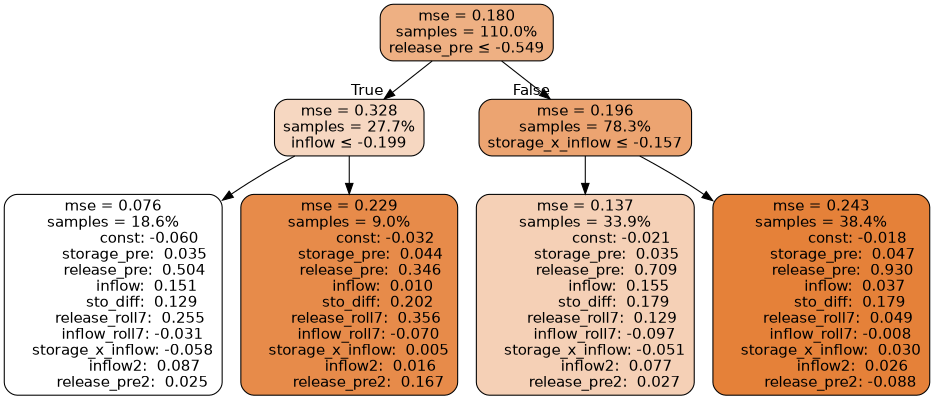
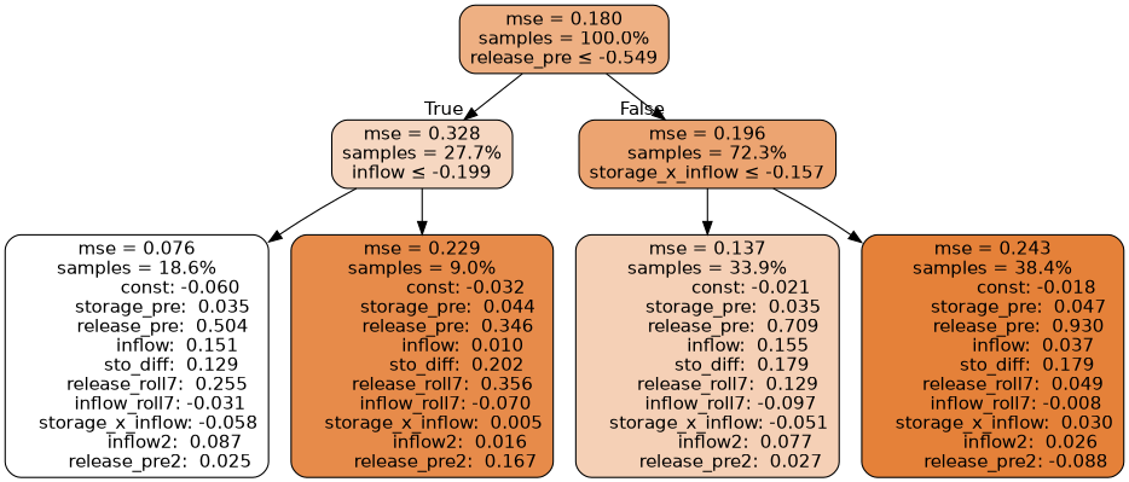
  digraph {
    fontname="DejaVu Sans"
    node [color=black fontname="DejaVu Sans" shape=rectangle style="filled, rounded"]
    edge [fontname="DejaVu Sans"]
-   n1 [fillcolor="#eeb083" label="mse = 0.180\nsamples = 110.0%\nrelease_pre &le; -0.549"]
+   n1 [fillcolor="#eeb083" label="mse = 0.180\nsamples = 100.0%\nrelease_pre &le; -0.549"]
    n2 [fillcolor="#f6d7c1" label="mse = 0.328\nsamples = 27.7%\ninflow &le; -0.199"]
-   n3 [fillcolor="#eca471" label="mse = 0.196\nsamples = 78.3%\nstorage_x_inflow &le; -0.157"]
+   n3 [fillcolor="#eca471" label="mse = 0.196\nsamples = 72.3%\nstorage_x_inflow &le; -0.157"]
    n4 [fillcolor="#ffffff" label="mse = 0.076\nsamples = 18.6%\n               const: -0.060\n         storage_pre:  0.035\n         release_pre:  0.504\n              inflow:  0.151\n            sto_diff:  0.129\n       release_roll7:  0.255\n        inflow_roll7: -0.031\n    storage_x_inflow: -0.058\n             inflow2:  0.087\n        release_pre2:  0.025"]
    n5 [fillcolor="#e78b4a" label="mse = 0.229\nsamples = 9.0%\n               const: -0.032\n         storage_pre:  0.044\n         release_pre:  0.346\n              inflow:  0.010\n            sto_diff:  0.202\n       release_roll7:  0.356\n        inflow_roll7: -0.070\n    storage_x_inflow:  0.005\n             inflow2:  0.016\n        release_pre2:  0.167"]
    n6 [fillcolor="#f5d0b6" label="mse = 0.137\nsamples = 33.9%\n               const: -0.021\n         storage_pre:  0.035\n         release_pre:  0.709\n              inflow:  0.155\n            sto_diff:  0.179\n       release_roll7:  0.129\n        inflow_roll7: -0.097\n    storage_x_inflow: -0.051\n             inflow2:  0.077\n        release_pre2:  0.027"]
    n7 [fillcolor="#e58139" label="mse = 0.243\nsamples = 38.4%\n               const: -0.018\n         storage_pre:  0.047\n         release_pre:  0.930\n              inflow:  0.037\n            sto_diff:  0.179\n       release_roll7:  0.049\n        inflow_roll7: -0.008\n    storage_x_inflow:  0.030\n             inflow2:  0.026\n        release_pre2: -0.088"]
    n1 -> n2 [headlabel=True labelangle=45 labeldistance=2.5]
    n1 -> n3 [headlabel=False labelangle=-45 labeldistance=2.5]
    n2 -> n4
    n2 -> n5
    n3 -> n6
    n3 -> n7
  }
